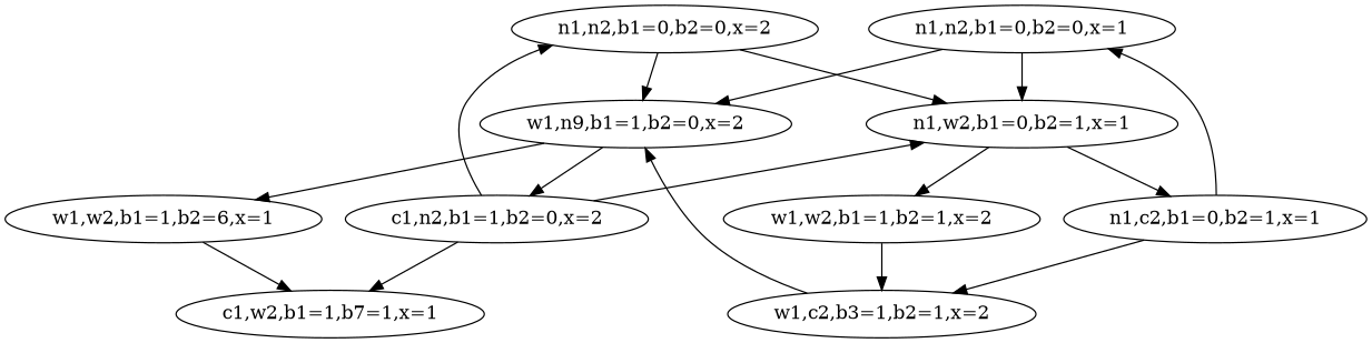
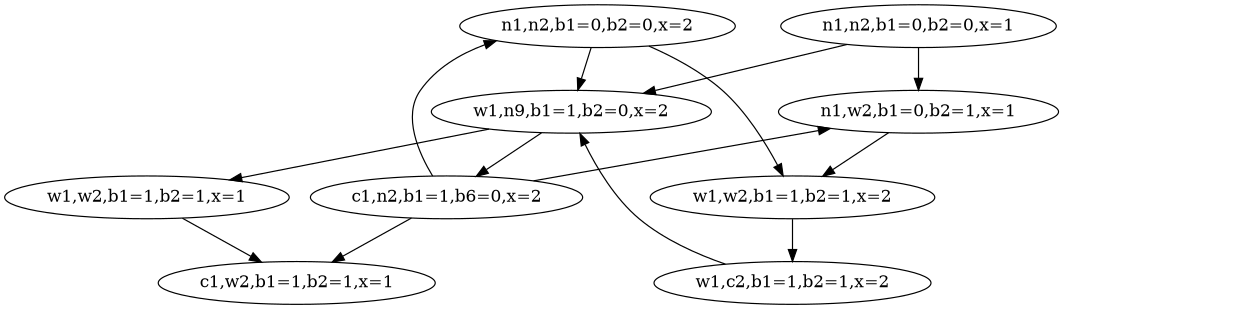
  digraph {
    "n1,n2,b1=0,b2=0,x=1"
    "n1,n2,b1=0,b2=0,x=2"
    "n1,w2,b1=0,b2=1,x=1"
    n4 [label="w1,n9,b1=1,b2=0,x=2"]
-   "n1,c2,b1=0,b2=1,x=1"
    "w1,w2,b1=1,b2=1,x=2"
-   "w1,w2,b1=1,b2=1,x=1" [label="w1,w2,b1=1,b2=6,x=1"]
-   "c1,n2,b1=1,b2=0,x=2"
-   "w1,c2,b1=1,b2=1,x=2" [label="w1,c2,b3=1,b2=1,x=2"]
-   "c1,w2,b1=1,b2=1,x=1" [label="c1,w2,b1=1,b7=1,x=1"]
+   "w1,w2,b1=1,b2=1,x=1"
+   "c1,n2,b1=1,b2=0,x=2" [label="c1,n2,b1=1,b6=0,x=2"]
+   "w1,c2,b1=1,b2=1,x=2"
+   "c1,w2,b1=1,b2=1,x=1"
    subgraph sub_1 {
      rank=same
      "n1,n2,b1=0,b2=0,x=1"
      "n1,n2,b1=0,b2=0,x=2"
    }
    subgraph sub_2 {
      rank=same
      "n1,w2,b1=0,b2=1,x=1"
      n4
    }
    subgraph sub_3 {
      rank=same
-     "n1,c2,b1=0,b2=1,x=1"
      "w1,w2,b1=1,b2=1,x=2"
      "w1,w2,b1=1,b2=1,x=1"
      "c1,n2,b1=1,b2=0,x=2"
    }
    subgraph sub_4 {
      rank=same
      "w1,c2,b1=1,b2=1,x=2"
      "c1,w2,b1=1,b2=1,x=1"
    }
    "n1,n2,b1=0,b2=0,x=1" -> "n1,w2,b1=0,b2=1,x=1"
    "n1,n2,b1=0,b2=0,x=1" -> n4
-   "n1,n2,b1=0,b2=0,x=2" -> "n1,w2,b1=0,b2=1,x=1"
+   "n1,n2,b1=0,b2=0,x=2" -> "w1,w2,b1=1,b2=1,x=2"
    "n1,n2,b1=0,b2=0,x=2" -> n4
-   "n1,w2,b1=0,b2=1,x=1" -> "n1,c2,b1=0,b2=1,x=1"
    "n1,w2,b1=0,b2=1,x=1" -> "w1,w2,b1=1,b2=1,x=2"
    n4 -> "w1,w2,b1=1,b2=1,x=1"
    n4 -> "c1,n2,b1=1,b2=0,x=2"
-   "n1,c2,b1=0,b2=1,x=1" -> "n1,n2,b1=0,b2=0,x=1"
-   "n1,c2,b1=0,b2=1,x=1" -> "w1,c2,b1=1,b2=1,x=2"
    "w1,w2,b1=1,b2=1,x=2" -> "w1,c2,b1=1,b2=1,x=2"
    "w1,w2,b1=1,b2=1,x=1" -> "c1,w2,b1=1,b2=1,x=1"
    "c1,n2,b1=1,b2=0,x=2" -> "n1,n2,b1=0,b2=0,x=2"
    "c1,n2,b1=1,b2=0,x=2" -> "n1,w2,b1=0,b2=1,x=1"
    "c1,n2,b1=1,b2=0,x=2" -> "c1,w2,b1=1,b2=1,x=1"
    "w1,c2,b1=1,b2=1,x=2" -> n4
  }
